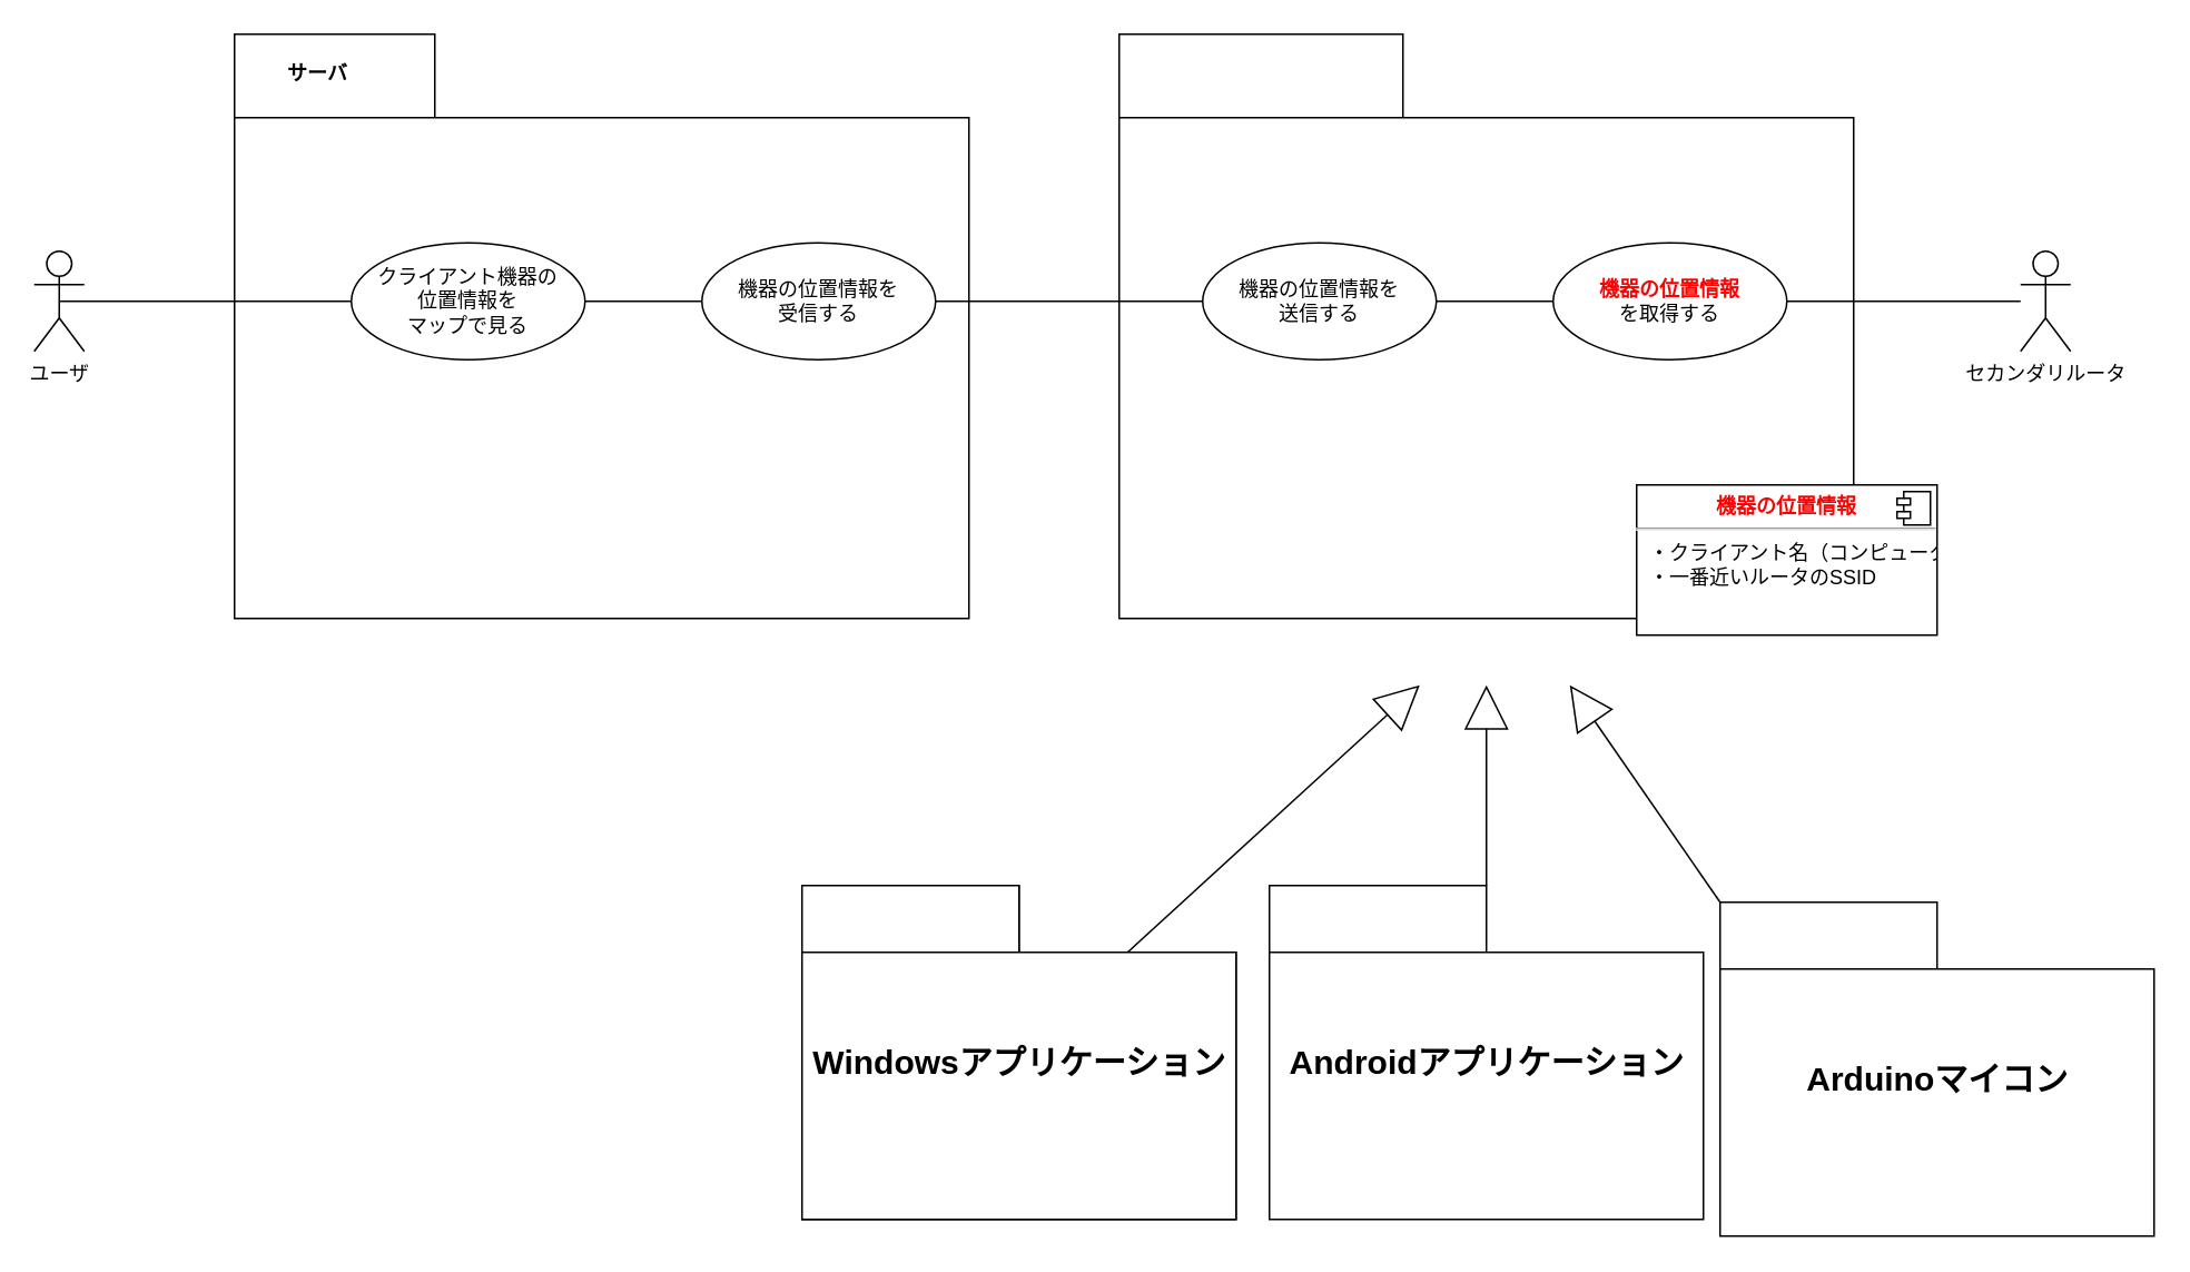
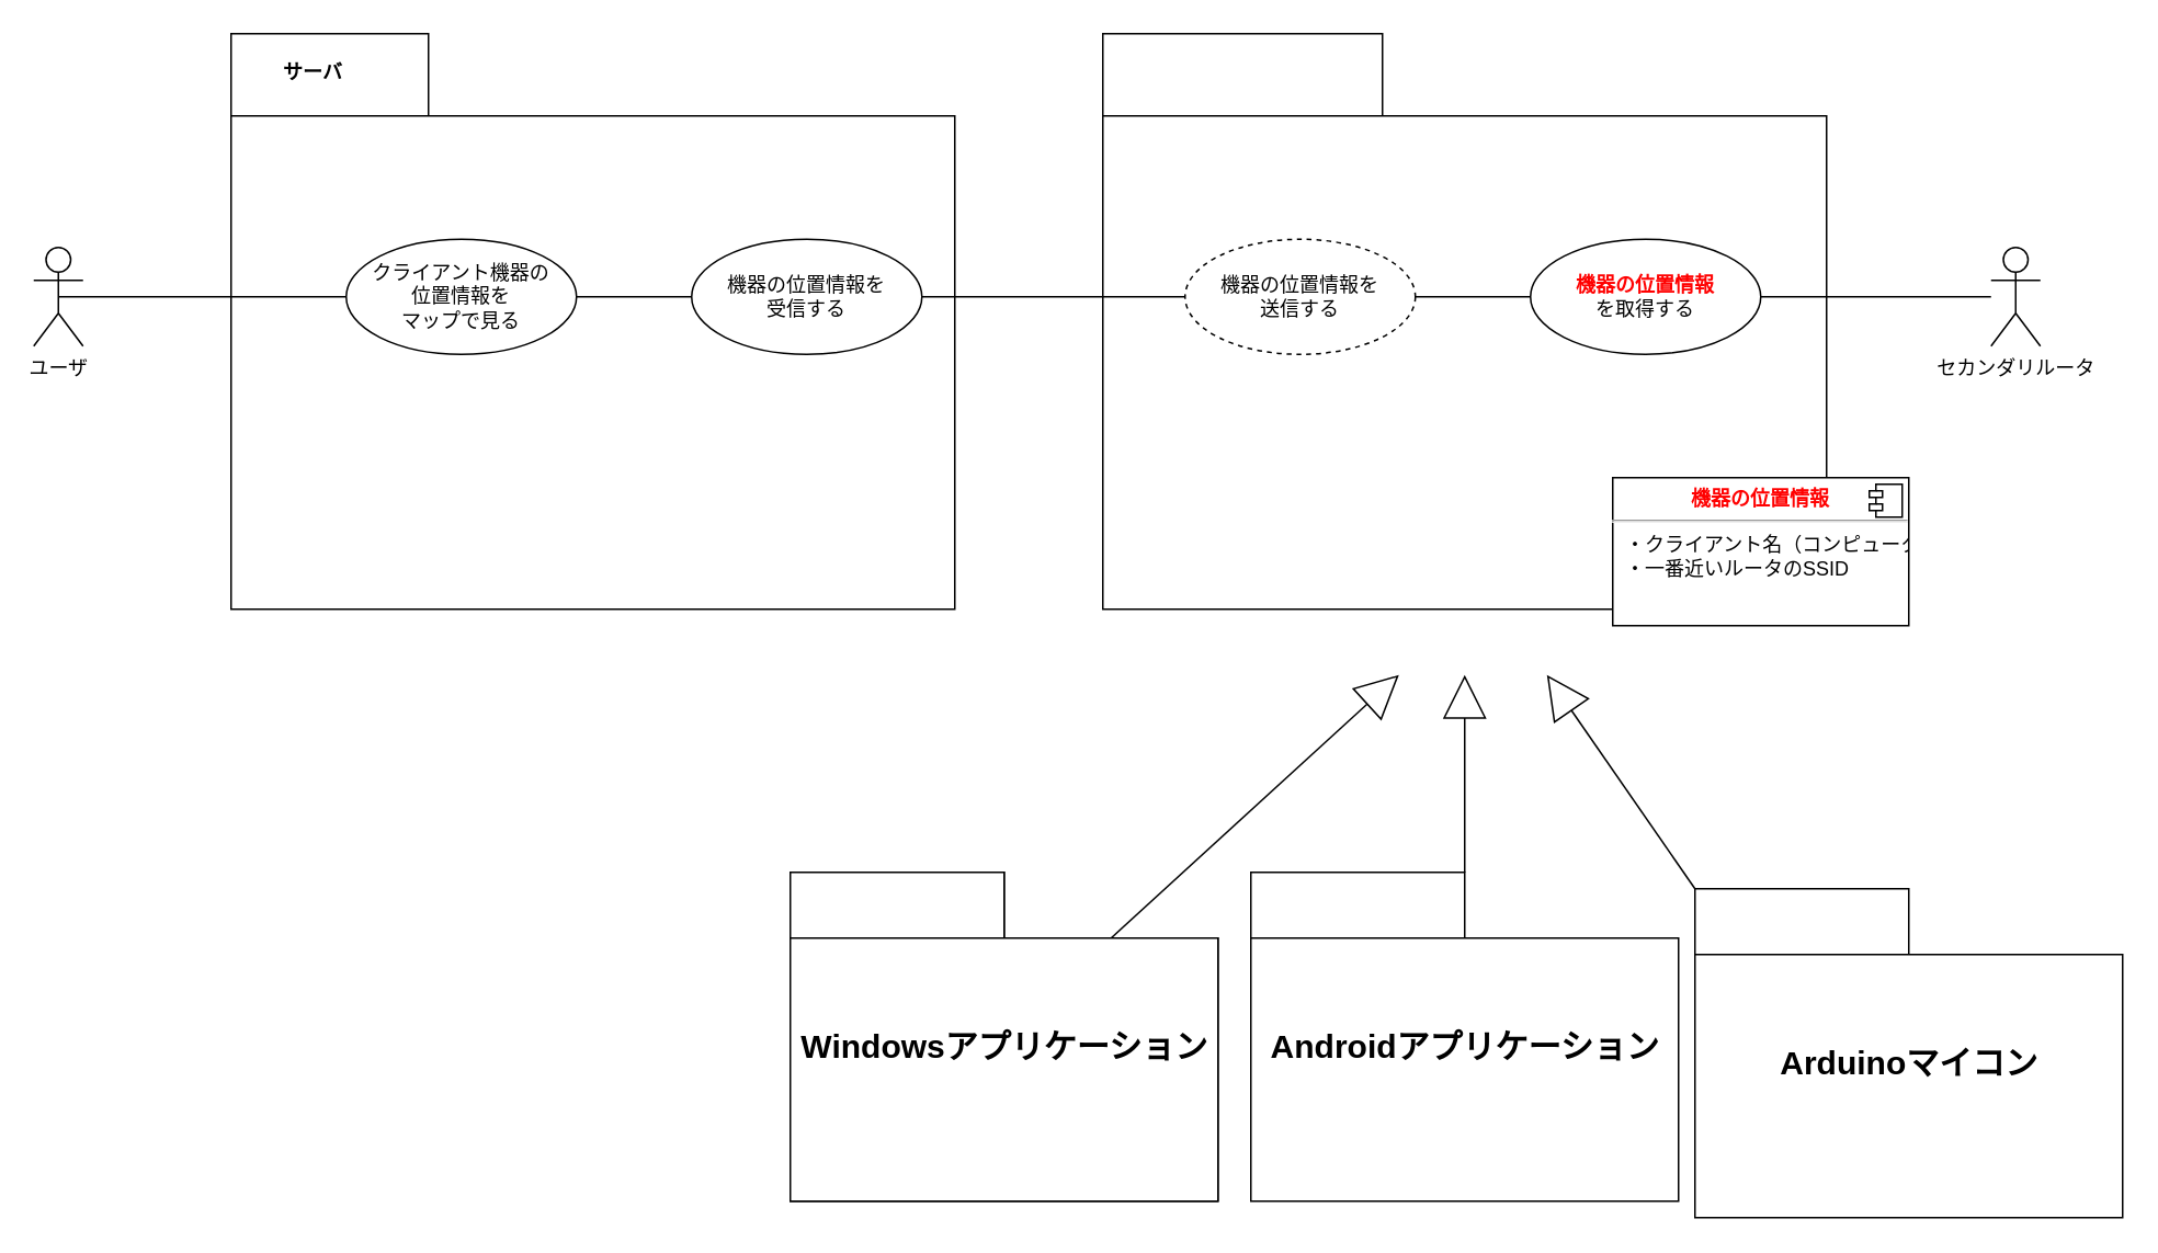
  <mxCell id="0" />
  <mxCell id="1" parent="0" />
  <mxCell id="2" value="" style="shape=folder;fontStyle=1;spacingTop=10;tabWidth=170;tabHeight=50;tabPosition=left;html=1;" vertex="1" parent="1"><mxGeometry x="670" y="20" width="440" height="350" as="geometry" /></mxCell>
  <mxCell id="3" value="" style="shape=folder;fontStyle=1;spacingTop=10;tabWidth=120;tabHeight=50;tabPosition=left;html=1;" vertex="1" parent="1"><mxGeometry x="140" y="20" width="440" height="350" as="geometry" /></mxCell>
  <mxCell id="4" value="ユーザ" style="shape=umlActor;verticalLabelPosition=bottom;verticalAlign=top;html=1;outlineConnect=0;" vertex="1" parent="1"><mxGeometry x="20" y="150" width="30" height="60" as="geometry" /></mxCell>
  <mxCell id="5" style="edgeStyle=orthogonalEdgeStyle;rounded=0;orthogonalLoop=1;jettySize=auto;html=1;entryX=0.5;entryY=0.5;entryDx=0;entryDy=0;entryPerimeter=0;startArrow=none;startFill=0;endArrow=none;endFill=0;exitX=0;exitY=0.5;exitDx=0;exitDy=0;" edge="1" parent="1" source="7" target="4"><mxGeometry relative="1" as="geometry"><mxPoint x="200" y="180" as="sourcePoint" /></mxGeometry></mxCell>
  <mxCell id="6" style="edgeStyle=orthogonalEdgeStyle;rounded=0;orthogonalLoop=1;jettySize=auto;html=1;entryX=0;entryY=0.5;entryDx=0;entryDy=0;startArrow=none;startFill=0;endArrow=none;endFill=0;" edge="1" parent="1" source="7" target="8"><mxGeometry relative="1" as="geometry" /></mxCell>
  <mxCell id="7" value="クライアント機器の&lt;br&gt;位置情報を&lt;br&gt;マップで見る" style="ellipse;whiteSpace=wrap;html=1;" vertex="1" parent="1"><mxGeometry x="210" y="145" width="140" height="70" as="geometry" /></mxCell>
  <mxCell id="8" value="機器の位置情報を&lt;br&gt;受信する" style="ellipse;whiteSpace=wrap;html=1;" vertex="1" parent="1"><mxGeometry x="420" y="145" width="140" height="70" as="geometry" /></mxCell>
  <mxCell id="9" style="edgeStyle=orthogonalEdgeStyle;rounded=0;orthogonalLoop=1;jettySize=auto;html=1;startArrow=none;startFill=0;endArrow=none;endFill=0;" edge="1" parent="1" source="10" target="8"><mxGeometry relative="1" as="geometry" /></mxCell>
- <mxCell id="10" value="機器の位置情報を&lt;br&gt;送信する" style="ellipse;whiteSpace=wrap;html=1;" vertex="1" parent="1"><mxGeometry x="720" y="145" width="140" height="70" as="geometry" /></mxCell>
+ <mxCell id="10" value="機器の位置情報を&lt;br&gt;送信する" style="ellipse;whiteSpace=wrap;html=1;dashed=1;" vertex="1" parent="1"><mxGeometry x="720" y="145" width="140" height="70" as="geometry" /></mxCell>
  <mxCell id="11" style="edgeStyle=orthogonalEdgeStyle;rounded=0;orthogonalLoop=1;jettySize=auto;html=1;entryX=1;entryY=0.5;entryDx=0;entryDy=0;startArrow=none;startFill=0;endArrow=none;endFill=0;" edge="1" parent="1" source="12" target="10"><mxGeometry relative="1" as="geometry" /></mxCell>
  <mxCell id="12" value="&lt;font color=&quot;#ff0000&quot;&gt;&lt;b&gt;機器の位置情報&lt;br&gt;&lt;/b&gt;&lt;/font&gt;を取得する" style="ellipse;whiteSpace=wrap;html=1;" vertex="1" parent="1"><mxGeometry x="930" y="145" width="140" height="70" as="geometry" /></mxCell>
  <mxCell id="13" value="&lt;p style=&quot;margin: 0px ; margin-top: 6px ; text-align: center&quot;&gt;&lt;b&gt;&lt;font color=&quot;#ff0000&quot;&gt;機器の位置情報&lt;/font&gt;&lt;/b&gt;&lt;/p&gt;&lt;hr&gt;&lt;p style=&quot;margin: 0px ; margin-left: 8px&quot;&gt;・クライアント名（コンピュータ名など）&lt;/p&gt;&lt;p style=&quot;margin: 0px ; margin-left: 8px&quot;&gt;&lt;font style=&quot;vertical-align: inherit&quot;&gt;&lt;font style=&quot;vertical-align: inherit&quot;&gt;・一番近いルータのSSID&lt;/font&gt;&lt;/font&gt;&lt;/p&gt;" style="align=left;overflow=fill;html=1;dropTarget=0;" vertex="1" parent="1"><mxGeometry x="980" y="290" width="180" height="90" as="geometry" /></mxCell>
  <mxCell id="14" value="" style="shape=component;jettyWidth=8;jettyHeight=4;" vertex="1" parent="13"><mxGeometry x="1" width="20" height="20" relative="1" as="geometry"><mxPoint x="-24" y="4" as="offset" /></mxGeometry></mxCell>
  <mxCell id="15" style="edgeStyle=orthogonalEdgeStyle;rounded=0;orthogonalLoop=1;jettySize=auto;html=1;entryX=1;entryY=0.5;entryDx=0;entryDy=0;startArrow=none;startFill=0;endArrow=none;endFill=0;" edge="1" parent="1" source="16" target="12"><mxGeometry relative="1" as="geometry" /></mxCell>
  <mxCell id="16" value="セカンダリルータ" style="shape=umlActor;verticalLabelPosition=bottom;verticalAlign=top;html=1;" vertex="1" parent="1"><mxGeometry x="1210" y="150" width="30" height="60" as="geometry" /></mxCell>
  <mxCell id="17" value="" style="endArrow=block;endFill=0;endSize=24;html=1;exitX=0;exitY=0;exitDx=195;exitDy=40;exitPerimeter=0;" edge="1" parent="1" source="20"><mxGeometry width="160" relative="1" as="geometry"><mxPoint x="750" y="520" as="sourcePoint" /><mxPoint x="850" y="410" as="targetPoint" /></mxGeometry></mxCell>
  <mxCell id="18" value="" style="endArrow=block;endFill=0;endSize=24;html=1;" edge="1" parent="1" source="21"><mxGeometry width="160" relative="1" as="geometry"><mxPoint x="890" y="530" as="sourcePoint" /><mxPoint x="890" y="410" as="targetPoint" /></mxGeometry></mxCell>
  <mxCell id="19" value="" style="endArrow=block;endFill=0;endSize=24;html=1;exitX=0;exitY=0;exitDx=0;exitDy=0;exitPerimeter=0;" edge="1" parent="1" source="22"><mxGeometry width="160" relative="1" as="geometry"><mxPoint x="1030" y="520" as="sourcePoint" /><mxPoint x="940" y="410" as="targetPoint" /></mxGeometry></mxCell>
  <mxCell id="20" value="Windowsアプリケーション" style="shape=folder;fontStyle=1;spacingTop=10;tabWidth=130;tabHeight=40;tabPosition=left;html=1;" vertex="1" parent="1"><mxGeometry x="480" y="530" width="260" height="200" as="geometry" /></mxCell>
  <mxCell id="21" value="Androidアプリケーション" style="shape=folder;fontStyle=1;spacingTop=10;tabWidth=130;tabHeight=40;tabPosition=left;html=1;fontSize=20;" vertex="1" parent="1"><mxGeometry x="760" y="530" width="260" height="200" as="geometry" /></mxCell>
  <mxCell id="22" value="Arduinoマイコン" style="shape=folder;fontStyle=1;spacingTop=10;tabWidth=130;tabHeight=40;tabPosition=left;html=1;fontSize=20;" vertex="1" parent="1"><mxGeometry x="1030" y="540" width="260" height="200" as="geometry" /></mxCell>
  <mxCell id="23" value="Windowsアプリケーション" style="shape=folder;fontStyle=1;spacingTop=10;tabWidth=130;tabHeight=40;tabPosition=left;html=1;fontSize=20;" vertex="1" parent="1"><mxGeometry x="480" y="530" width="260" height="200" as="geometry" /></mxCell>
  <mxCell id="24" value="サーバ" style="text;align=center;fontStyle=1;verticalAlign=middle;spacingLeft=3;spacingRight=3;strokeColor=none;rotatable=0;points=[[0,0.5],[1,0.5]];portConstraint=eastwest;" vertex="1" parent="1"><mxGeometry x="150" y="30" width="80" height="26" as="geometry" /></mxCell>
